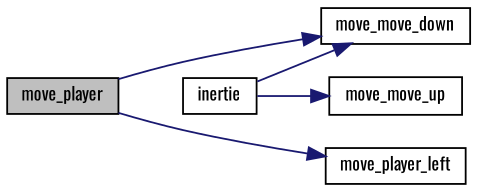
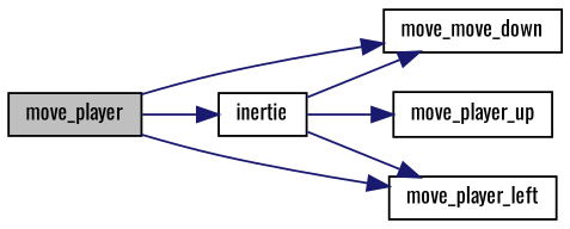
  digraph {
    fontname=Oswald
    rankdir=LR
    node [color=black fillcolor=white fontname=Oswald fontsize=10 shape=record style=filled]
    edge [color=midnightblue fontname=Oswald fontsize=10 labelfontname=Helvetica labelfontsize=10 style=solid]
    n1 [fillcolor=grey75 fontcolor=black height=0.2 label=move_player width=0.4]
    n2 [height=0.2 label=inertie width=0.4]
    n3 [height=0.2 label=move_move_down width=0.4]
    n4 [height=0.2 label=move_player_left width=0.4]
-   n5 [height=0.2 label=move_move_up width=0.4]
+   n5 [height=0.2 label=move_player_up width=0.4]
+   n1 -> n2
    n1 -> n3
    n1 -> n4
    n2 -> n3
+   n2 -> n4
    n2 -> n5
  }
